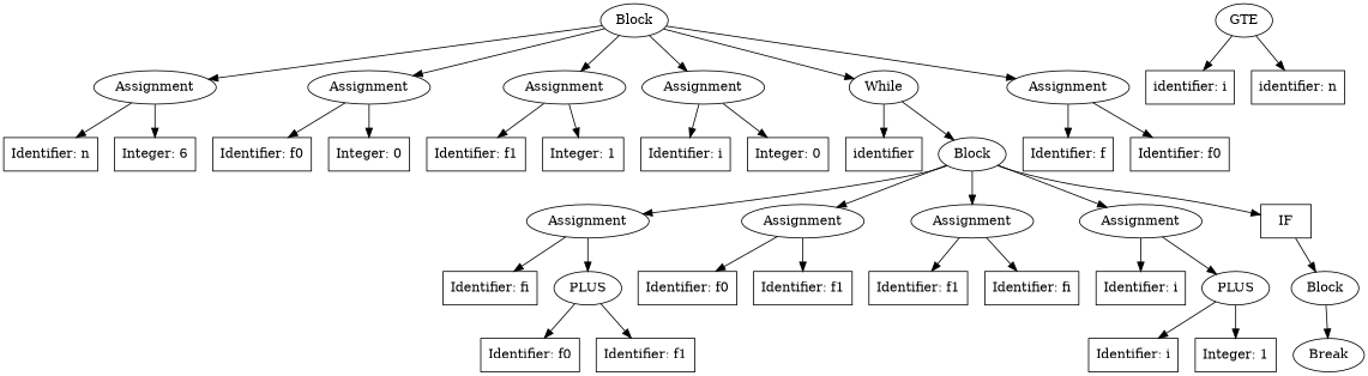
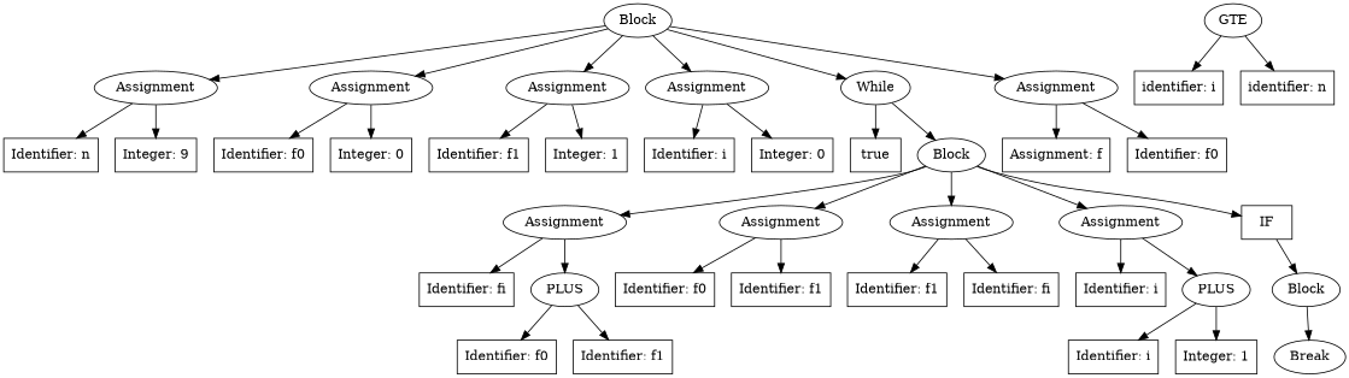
  digraph {
    node [shape=box]
    n1 [label=Block shape=""]
    n2 [label=Assignment shape=oval]
    n3 [label=Assignment shape=oval]
    n4 [label=Assignment shape=oval]
    n5 [label=Assignment shape=oval]
    n6 [label=While shape=oval]
    n7 [label=Assignment shape=oval]
    n8 [label="Identifier: n"]
-   n9 [label="Integer: 6"]
+   n9 [label="Integer: 9"]
    n10 [label="Identifier: f0"]
    n11 [label="Integer: 0"]
    n12 [label="Identifier: f1"]
    n13 [label="Integer: 1"]
    n14 [label="Identifier: i"]
    n15 [label="Integer: 0"]
-   n16 [label=identifier]
+   n16 [label=true]
    n17 [label=Block shape=oval]
-   n18 [label="Identifier: f"]
+   n18 [label="Assignment: f"]
    n19 [label="Identifier: f0"]
    n20 [label=Assignment shape=oval]
    n21 [label=Assignment shape=oval]
    n22 [label=Assignment shape=oval]
    n23 [label=Assignment shape=oval]
    n24 [label=IF]
    n25 [label="Identifier: fi"]
    n26 [label=PLUS shape=oval]
    n27 [label="Identifier: f0"]
    n28 [label="Identifier: f1"]
    n29 [label="Identifier: f1"]
    n30 [label="Identifier: fi"]
    n31 [label="Identifier: i"]
    n32 [label=PLUS shape=oval]
    n33 [label=Block shape=oval]
    n34 [label="Identifier: f0"]
    n35 [label="Identifier: f1"]
    n36 [label="Identifier: i"]
    n37 [label="Integer: 1"]
    n38 [label=GTE shape=oval]
    n39 [label="identifier: i"]
    n40 [label="identifier: n"]
    n41 [label=Break shape=oval]
    n1 -> n2
    n1 -> n3
    n1 -> n4
    n1 -> n5
    n1 -> n6
    n1 -> n7
    n2 -> n8
    n2 -> n9
    n3 -> n10
    n3 -> n11
    n4 -> n12
    n4 -> n13
    n5 -> n14
    n5 -> n15
    n6 -> n16
    n6 -> n17
    n7 -> n18
    n7 -> n19
    n17 -> n20
    n17 -> n21
    n17 -> n22
    n17 -> n23
    n17 -> n24
    n20 -> n25
    n20 -> n26
    n21 -> n27
    n21 -> n28
    n22 -> n29
    n22 -> n30
    n23 -> n31
    n23 -> n32
    n24 -> n33
    n26 -> n34
    n26 -> n35
    n32 -> n36
    n32 -> n37
    n33 -> n41
    n38 -> n39
    n38 -> n40
  }
